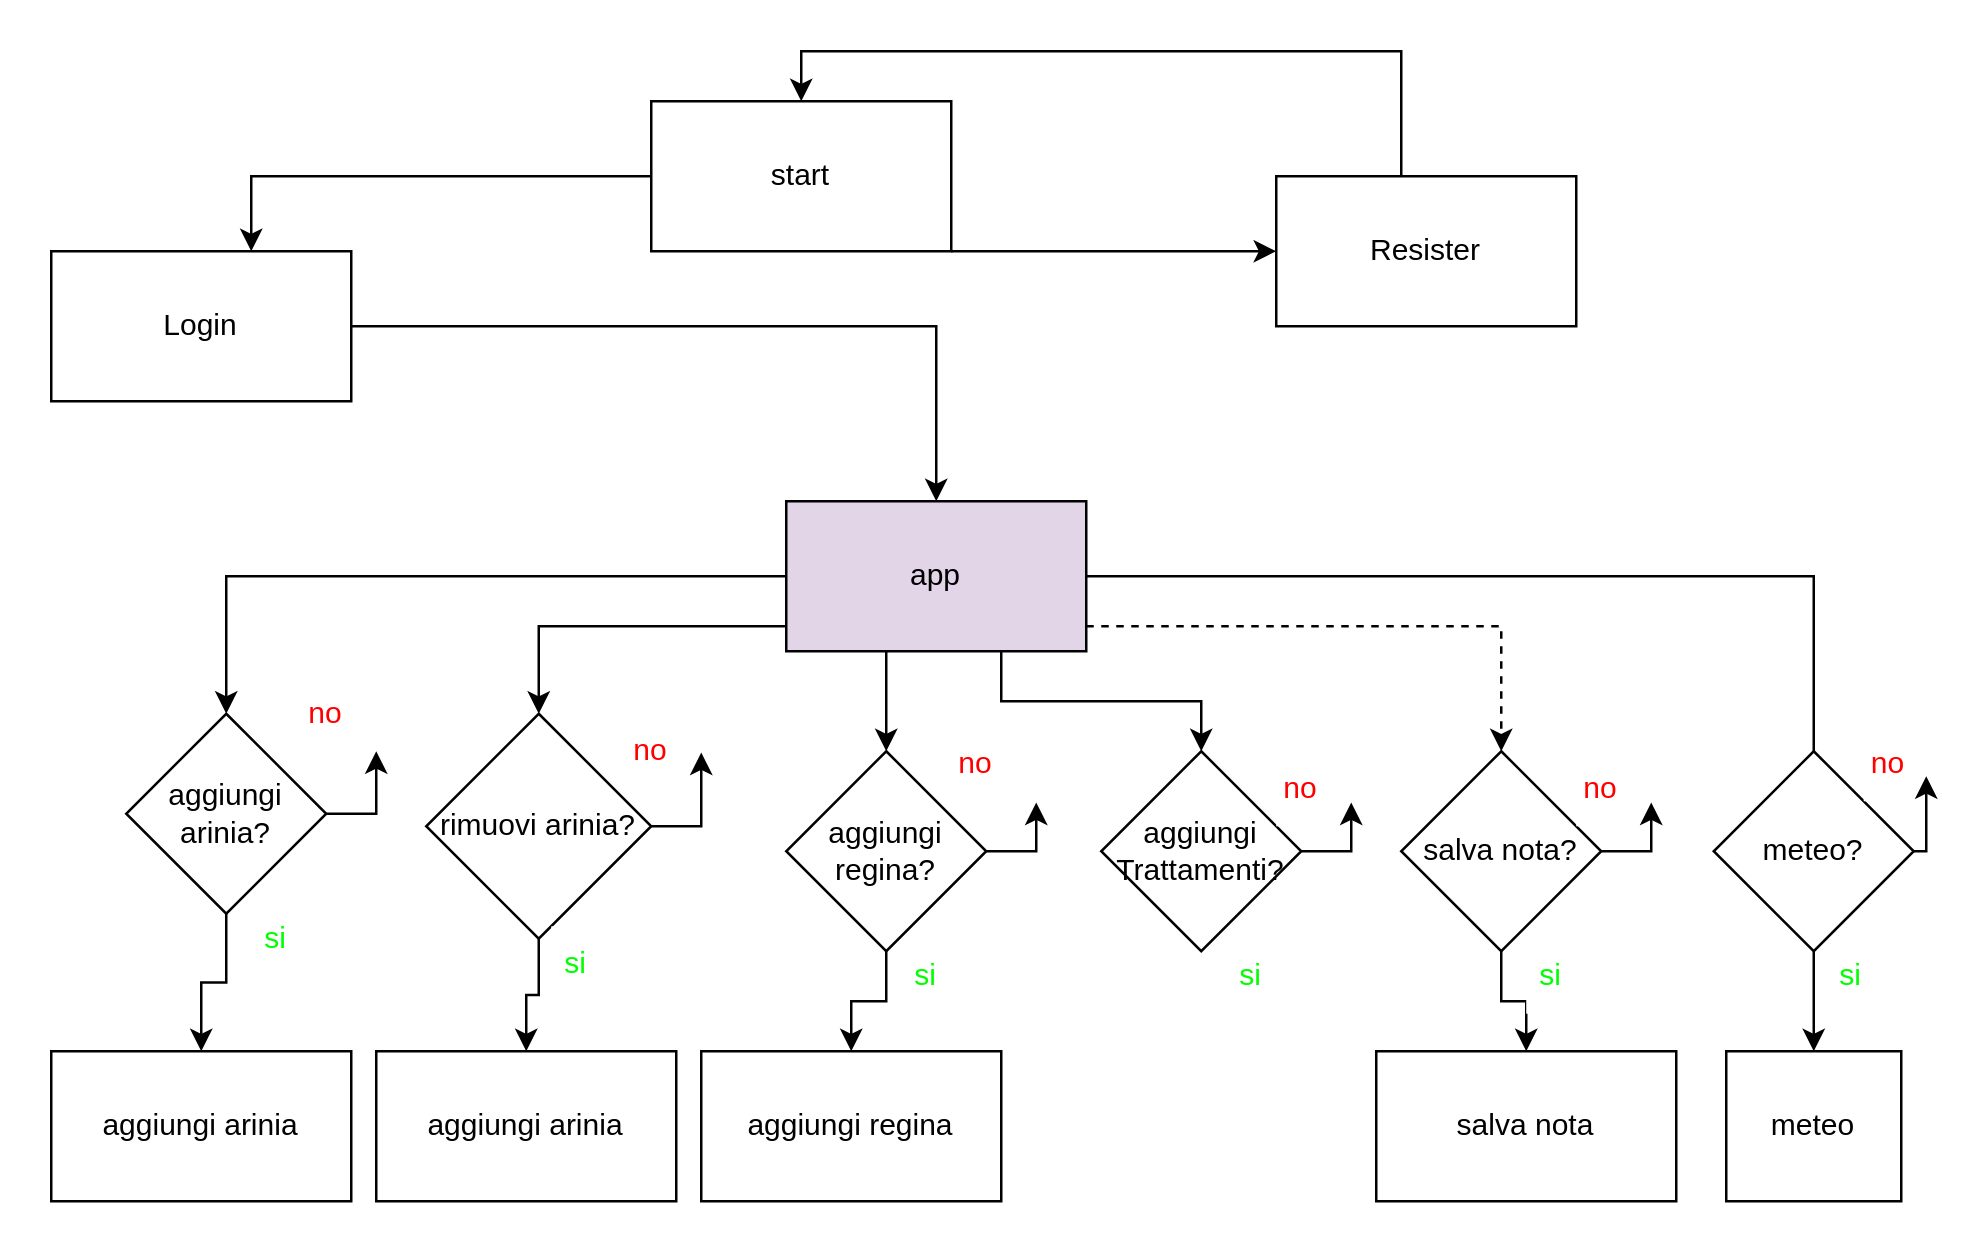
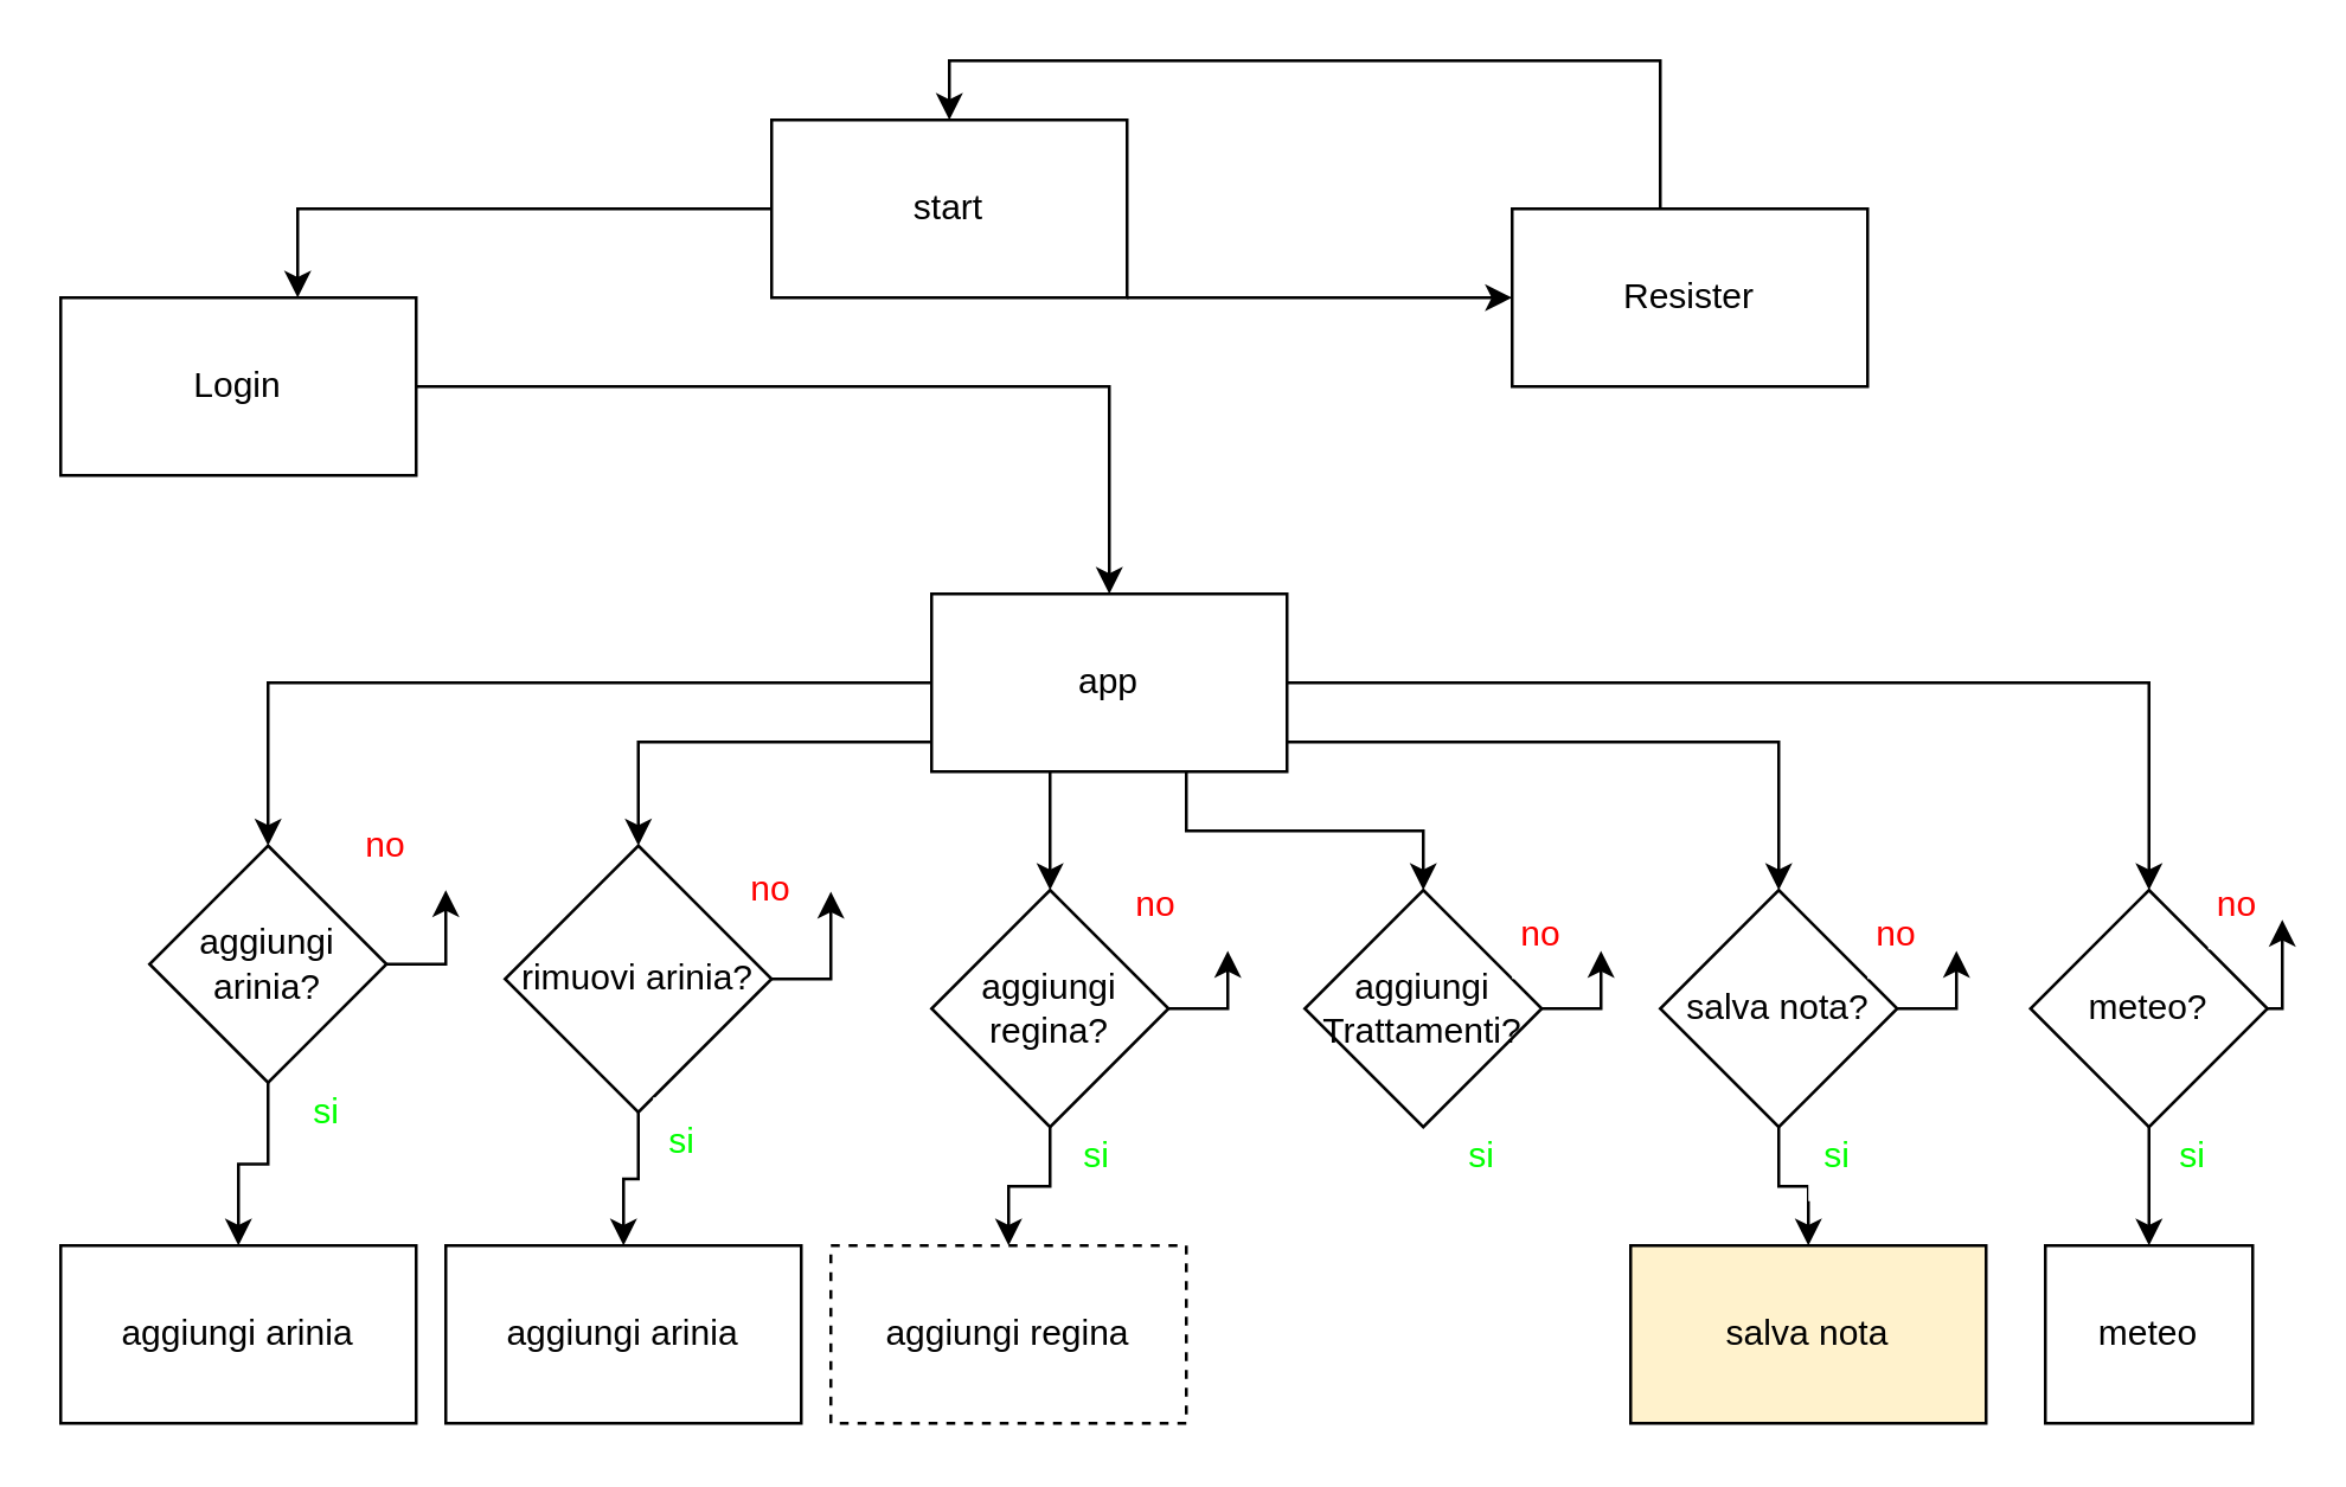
  <mxCell id="0" />
  <mxCell id="1" parent="0" />
  <mxCell id="2" style="edgeStyle=orthogonalEdgeStyle;rounded=0;orthogonalLoop=1;jettySize=auto;html=1;" edge="1" parent="1" source="4" target="6"><mxGeometry relative="1" as="geometry"><Array as="points"><mxPoint x="100" y="70" /></Array></mxGeometry></mxCell>
  <mxCell id="3" style="edgeStyle=orthogonalEdgeStyle;rounded=0;orthogonalLoop=1;jettySize=auto;html=1;" edge="1" parent="1" source="4" target="8"><mxGeometry relative="1" as="geometry"><Array as="points"><mxPoint x="400" y="100" /><mxPoint x="400" y="100" /></Array></mxGeometry></mxCell>
  <mxCell id="4" value="start" style="rounded=0;whiteSpace=wrap;html=1;" vertex="1" parent="1"><mxGeometry x="260" y="40" width="120" height="60" as="geometry" /></mxCell>
  <mxCell id="5" style="edgeStyle=orthogonalEdgeStyle;rounded=0;orthogonalLoop=1;jettySize=auto;html=1;fontColor=#000000;" edge="1" parent="1" source="6" target="22"><mxGeometry relative="1" as="geometry" /></mxCell>
  <mxCell id="6" value="Login" style="rounded=0;whiteSpace=wrap;html=1;" vertex="1" parent="1"><mxGeometry x="20" y="100" width="120" height="60" as="geometry" /></mxCell>
  <mxCell id="7" style="edgeStyle=orthogonalEdgeStyle;rounded=0;orthogonalLoop=1;jettySize=auto;html=1;" edge="1" parent="1" source="8" target="4"><mxGeometry relative="1" as="geometry"><Array as="points"><mxPoint x="560" y="20" /><mxPoint x="320" y="20" /></Array></mxGeometry></mxCell>
  <mxCell id="8" value="Resister" style="rounded=0;whiteSpace=wrap;html=1;" vertex="1" parent="1"><mxGeometry x="510" y="70" width="120" height="60" as="geometry" /></mxCell>
  <mxCell id="9" value="aggiungi arinia" style="rounded=0;whiteSpace=wrap;html=1;" vertex="1" parent="1"><mxGeometry x="20" y="420" width="120" height="60" as="geometry" /></mxCell>
  <mxCell id="10" style="edgeStyle=orthogonalEdgeStyle;rounded=0;orthogonalLoop=1;jettySize=auto;html=1;fontColor=#000000;" edge="1" parent="1" source="12" target="9"><mxGeometry relative="1" as="geometry" /></mxCell>
  <mxCell id="11" style="edgeStyle=orthogonalEdgeStyle;rounded=0;orthogonalLoop=1;jettySize=auto;html=1;fontColor=#FF3333;entryX=0.5;entryY=1;entryDx=0;entryDy=0;" edge="1" parent="1" source="12"><mxGeometry relative="1" as="geometry"><mxPoint x="150" y="300" as="targetPoint" /><Array as="points"><mxPoint x="150" y="325" /><mxPoint x="150" y="300" /></Array></mxGeometry></mxCell>
  <mxCell id="12" value="aggiungi arinia?" style="rhombus;whiteSpace=wrap;html=1;" vertex="1" parent="1"><mxGeometry x="50" y="285" width="80" height="80" as="geometry" /></mxCell>
  <mxCell id="13" style="edgeStyle=orthogonalEdgeStyle;rounded=0;orthogonalLoop=1;jettySize=auto;html=1;entryX=0.5;entryY=0;entryDx=0;entryDy=0;fontColor=#000000;" edge="1" parent="1" source="15" target="23"><mxGeometry relative="1" as="geometry" /></mxCell>
  <mxCell id="14" style="edgeStyle=orthogonalEdgeStyle;rounded=0;orthogonalLoop=1;jettySize=auto;html=1;fontColor=#000000;" edge="1" parent="1" source="15"><mxGeometry relative="1" as="geometry"><mxPoint x="280" y="300" as="targetPoint" /></mxGeometry></mxCell>
  <mxCell id="15" value="rimuovi arinia?" style="rhombus;whiteSpace=wrap;html=1;" vertex="1" parent="1"><mxGeometry x="170" y="285" width="90" height="90" as="geometry" /></mxCell>
  <mxCell id="16" style="edgeStyle=orthogonalEdgeStyle;rounded=0;orthogonalLoop=1;jettySize=auto;html=1;entryX=0.5;entryY=0;entryDx=0;entryDy=0;fontColor=#000000;" edge="1" parent="1" source="22" target="12"><mxGeometry relative="1" as="geometry"><Array as="points"><mxPoint x="90" y="230" /></Array></mxGeometry></mxCell>
- <mxCell id="17" style="edgeStyle=orthogonalEdgeStyle;rounded=0;orthogonalLoop=1;jettySize=auto;html=1;fontColor=#000000;endArrow=none;" edge="1" parent="1" source="22" target="38"><mxGeometry relative="1" as="geometry" /></mxCell>
- <mxCell id="18" style="edgeStyle=orthogonalEdgeStyle;rounded=0;orthogonalLoop=1;jettySize=auto;html=1;entryX=0.5;entryY=0;entryDx=0;entryDy=0;fontColor=#000000;dashed=1;" edge="1" parent="1" source="22" target="35"><mxGeometry relative="1" as="geometry"><Array as="points"><mxPoint x="600" y="250" /></Array></mxGeometry></mxCell>
+ <mxCell id="17" style="edgeStyle=orthogonalEdgeStyle;rounded=0;orthogonalLoop=1;jettySize=auto;html=1;fontColor=#000000;" edge="1" parent="1" source="22" target="38"><mxGeometry relative="1" as="geometry" /></mxCell>
+ <mxCell id="18" style="edgeStyle=orthogonalEdgeStyle;rounded=0;orthogonalLoop=1;jettySize=auto;html=1;entryX=0.5;entryY=0;entryDx=0;entryDy=0;fontColor=#000000;" edge="1" parent="1" source="22" target="35"><mxGeometry relative="1" as="geometry"><Array as="points"><mxPoint x="600" y="250" /></Array></mxGeometry></mxCell>
  <mxCell id="19" style="edgeStyle=orthogonalEdgeStyle;rounded=0;orthogonalLoop=1;jettySize=auto;html=1;entryX=0.5;entryY=0;entryDx=0;entryDy=0;fontColor=#000000;" edge="1" parent="1" source="22" target="15"><mxGeometry relative="1" as="geometry"><Array as="points"><mxPoint x="215" y="250" /></Array></mxGeometry></mxCell>
  <mxCell id="20" style="edgeStyle=orthogonalEdgeStyle;rounded=0;orthogonalLoop=1;jettySize=auto;html=1;entryX=0.5;entryY=0;entryDx=0;entryDy=0;fontColor=#000000;" edge="1" parent="1" source="22" target="30"><mxGeometry relative="1" as="geometry"><Array as="points"><mxPoint x="354" y="280" /><mxPoint x="354" y="280" /></Array></mxGeometry></mxCell>
  <mxCell id="21" style="edgeStyle=orthogonalEdgeStyle;rounded=0;orthogonalLoop=1;jettySize=auto;html=1;fontColor=#000000;" edge="1" parent="1" source="22" target="32"><mxGeometry relative="1" as="geometry"><Array as="points"><mxPoint x="400" y="280" /><mxPoint x="480" y="280" /></Array></mxGeometry></mxCell>
- <mxCell id="22" value="app" style="rounded=0;whiteSpace=wrap;html=1;fillColor=#e1d5e7;" vertex="1" parent="1"><mxGeometry x="314" y="200" width="120" height="60" as="geometry" /></mxCell>
+ <mxCell id="22" value="app" style="rounded=0;whiteSpace=wrap;html=1;" vertex="1" parent="1"><mxGeometry x="314" y="200" width="120" height="60" as="geometry" /></mxCell>
  <mxCell id="23" value="aggiungi arinia" style="rounded=0;whiteSpace=wrap;html=1;" vertex="1" parent="1"><mxGeometry x="150" y="420" width="120" height="60" as="geometry" /></mxCell>
  <mxCell id="24" value="&lt;font color=&quot;#00ff00&quot;&gt;si&lt;/font&gt;" style="rounded=0;whiteSpace=wrap;html=1;strokeColor=none;labelBorderColor=none;" vertex="1" parent="1"><mxGeometry x="730" y="375" width="20" height="30" as="geometry" /></mxCell>
  <mxCell id="25" value="meteo" style="rounded=0;whiteSpace=wrap;html=1;" vertex="1" parent="1"><mxGeometry x="690" y="420" width="70" height="60" as="geometry" /></mxCell>
- <mxCell id="26" value="aggiungi regina" style="rounded=0;whiteSpace=wrap;html=1;" vertex="1" parent="1"><mxGeometry x="280" y="420" width="120" height="60" as="geometry" /></mxCell>
- <mxCell id="27" value="salva nota" style="rounded=0;whiteSpace=wrap;html=1;" vertex="1" parent="1"><mxGeometry x="550" y="420" width="120" height="60" as="geometry" /></mxCell>
+ <mxCell id="26" value="aggiungi regina" style="rounded=0;whiteSpace=wrap;html=1;dashed=1;" vertex="1" parent="1"><mxGeometry x="280" y="420" width="120" height="60" as="geometry" /></mxCell>
+ <mxCell id="27" value="salva nota" style="rounded=0;whiteSpace=wrap;html=1;fillColor=#fff2cc;" vertex="1" parent="1"><mxGeometry x="550" y="420" width="120" height="60" as="geometry" /></mxCell>
  <mxCell id="28" style="edgeStyle=orthogonalEdgeStyle;rounded=0;orthogonalLoop=1;jettySize=auto;html=1;fontColor=#000000;" edge="1" parent="1" source="30" target="26"><mxGeometry relative="1" as="geometry" /></mxCell>
  <mxCell id="29" style="edgeStyle=orthogonalEdgeStyle;rounded=0;orthogonalLoop=1;jettySize=auto;html=1;fontColor=#000000;" edge="1" parent="1" source="30"><mxGeometry relative="1" as="geometry"><mxPoint x="414" y="320" as="targetPoint" /></mxGeometry></mxCell>
  <mxCell id="30" value="aggiungi regina?" style="rhombus;whiteSpace=wrap;html=1;" vertex="1" parent="1"><mxGeometry x="314" y="300" width="80" height="80" as="geometry" /></mxCell>
  <mxCell id="31" style="edgeStyle=orthogonalEdgeStyle;rounded=0;orthogonalLoop=1;jettySize=auto;html=1;fontColor=#000000;" edge="1" parent="1" source="32"><mxGeometry relative="1" as="geometry"><mxPoint x="540" y="320" as="targetPoint" /></mxGeometry></mxCell>
  <mxCell id="32" value="aggiungi Trattamenti?" style="rhombus;whiteSpace=wrap;html=1;" vertex="1" parent="1"><mxGeometry x="440" y="300" width="80" height="80" as="geometry" /></mxCell>
  <mxCell id="33" style="edgeStyle=orthogonalEdgeStyle;rounded=0;orthogonalLoop=1;jettySize=auto;html=1;fontColor=#000000;" edge="1" parent="1" source="35" target="27"><mxGeometry relative="1" as="geometry" /></mxCell>
  <mxCell id="34" style="edgeStyle=orthogonalEdgeStyle;rounded=0;orthogonalLoop=1;jettySize=auto;html=1;fontColor=#000000;" edge="1" parent="1" source="35"><mxGeometry relative="1" as="geometry"><mxPoint x="660" y="320" as="targetPoint" /></mxGeometry></mxCell>
  <mxCell id="35" value="salva nota?" style="rhombus;whiteSpace=wrap;html=1;" vertex="1" parent="1"><mxGeometry x="560" y="300" width="80" height="80" as="geometry" /></mxCell>
  <mxCell id="36" style="edgeStyle=orthogonalEdgeStyle;rounded=0;orthogonalLoop=1;jettySize=auto;html=1;entryX=0.5;entryY=0;entryDx=0;entryDy=0;fontColor=#000000;" edge="1" parent="1" source="38" target="25"><mxGeometry relative="1" as="geometry" /></mxCell>
  <mxCell id="37" style="edgeStyle=orthogonalEdgeStyle;rounded=0;orthogonalLoop=1;jettySize=auto;html=1;fontColor=#000000;" edge="1" parent="1" source="38"><mxGeometry relative="1" as="geometry"><mxPoint x="770" y="310" as="targetPoint" /><Array as="points"><mxPoint x="770" y="340" /><mxPoint x="770" y="320" /></Array></mxGeometry></mxCell>
  <mxCell id="38" value="meteo?" style="rhombus;whiteSpace=wrap;html=1;" vertex="1" parent="1"><mxGeometry x="685" y="300" width="80" height="80" as="geometry" /></mxCell>
  <mxCell id="39" value="&lt;font color=&quot;#00ff00&quot;&gt;si&lt;/font&gt;" style="rounded=0;whiteSpace=wrap;html=1;strokeColor=none;labelBorderColor=none;" vertex="1" parent="1"><mxGeometry x="100" y="360" width="20" height="30" as="geometry" /></mxCell>
  <mxCell id="40" value="&lt;font color=&quot;#00ff00&quot;&gt;si&lt;/font&gt;" style="rounded=0;whiteSpace=wrap;html=1;strokeColor=none;labelBorderColor=none;" vertex="1" parent="1"><mxGeometry x="360" y="375" width="20" height="30" as="geometry" /></mxCell>
  <mxCell id="41" value="si" style="rounded=0;whiteSpace=wrap;html=1;strokeColor=none;labelBorderColor=none;fontColor=#00FF00;" vertex="1" parent="1"><mxGeometry x="220" y="370" width="20" height="30" as="geometry" /></mxCell>
  <mxCell id="42" value="&lt;font color=&quot;#00ff00&quot;&gt;si&lt;/font&gt;" style="rounded=0;whiteSpace=wrap;html=1;strokeColor=none;labelBorderColor=none;" vertex="1" parent="1"><mxGeometry x="610" y="375" width="20" height="30" as="geometry" /></mxCell>
  <mxCell id="43" value="&lt;font color=&quot;#00ff00&quot;&gt;si&lt;/font&gt;" style="rounded=0;whiteSpace=wrap;html=1;strokeColor=none;labelBorderColor=none;" vertex="1" parent="1"><mxGeometry x="490" y="375" width="20" height="30" as="geometry" /></mxCell>
  <mxCell id="44" value="&lt;font color=&quot;#ff0000&quot;&gt;no&lt;/font&gt;" style="rounded=0;whiteSpace=wrap;html=1;strokeColor=none;labelBorderColor=none;" vertex="1" parent="1"><mxGeometry x="250" y="285" width="20" height="30" as="geometry" /></mxCell>
  <mxCell id="45" value="no" style="rounded=0;whiteSpace=wrap;html=1;strokeColor=none;labelBorderColor=none;fontColor=#FF0000;" vertex="1" parent="1"><mxGeometry x="380" y="290" width="20" height="30" as="geometry" /></mxCell>
  <mxCell id="46" value="&lt;font color=&quot;#ff0000&quot;&gt;no&lt;/font&gt;" style="rounded=0;whiteSpace=wrap;html=1;strokeColor=none;labelBorderColor=none;" vertex="1" parent="1"><mxGeometry x="510" y="300" width="20" height="30" as="geometry" /></mxCell>
  <mxCell id="47" value="no" style="rounded=0;whiteSpace=wrap;html=1;strokeColor=none;labelBorderColor=none;fontColor=#FF0000;" vertex="1" parent="1"><mxGeometry x="630" y="300" width="20" height="30" as="geometry" /></mxCell>
  <mxCell id="48" value="&lt;font color=&quot;#ff0000&quot;&gt;no&lt;/font&gt;" style="rounded=0;whiteSpace=wrap;html=1;strokeColor=none;labelBorderColor=none;" vertex="1" parent="1"><mxGeometry x="745" y="290" width="20" height="30" as="geometry" /></mxCell>
  <mxCell id="49" value="&lt;font color=&quot;#ff0000&quot;&gt;no&lt;/font&gt;" style="rounded=0;whiteSpace=wrap;html=1;strokeColor=none;labelBorderColor=none;" vertex="1" parent="1"><mxGeometry x="120" y="270" width="20" height="30" as="geometry" /></mxCell>
